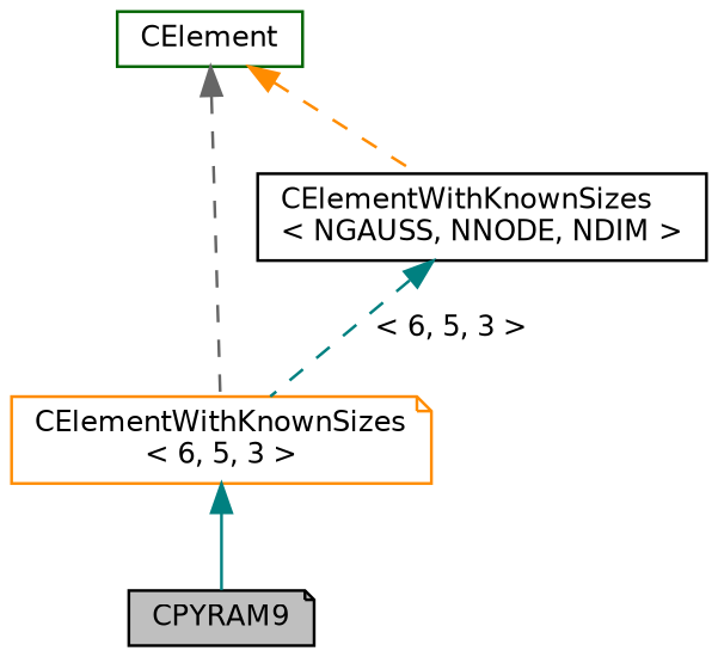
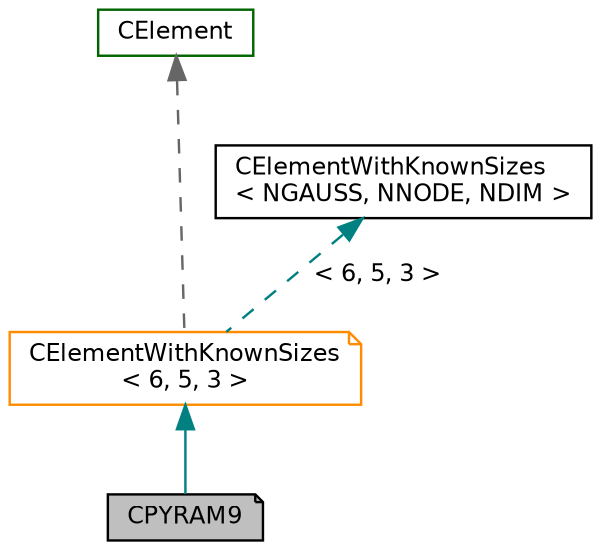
  digraph {
    node [color=black fillcolor=white fontname=Helvetica fontsize=10 shape=note style=filled]
    edge [color=teal dir=back fontname=Helvetica fontsize=10 labelfontname=Helvetica labelfontsize=10 style=dashed]
    n1 [fillcolor=grey75 fontcolor=black height=0.2 label=CPYRAM9 width=0.4]
    n2 [color=darkorange height=0.2 label="CElementWithKnownSizes\l\< 6, 5, 3 \>" width=0.4]
    n3 [color=darkgreen height=0.2 label=CElement shape=box width=0.4]
    n4 [height=0.2 label="CElementWithKnownSizes\l\< NGAUSS, NNODE, NDIM \>" shape=box width=0.4]
    n2 -> n1 [style=solid]
    n3 -> n2 [color=gray40]
-   n3 -> n4 [color=darkorange]
    n4 -> n2 [label=" \< 6, 5, 3 \>"]
  }
